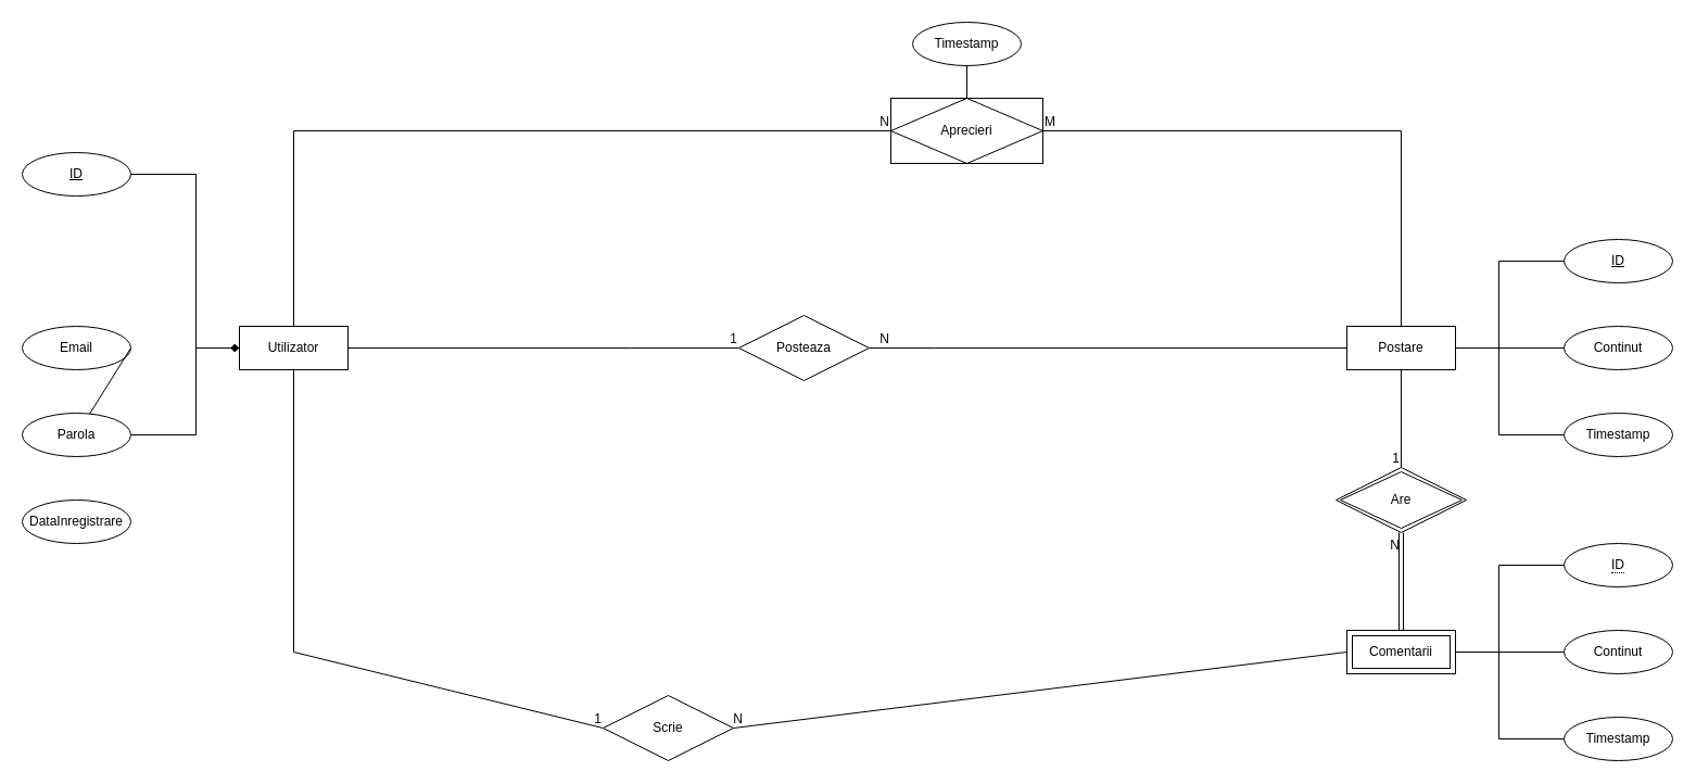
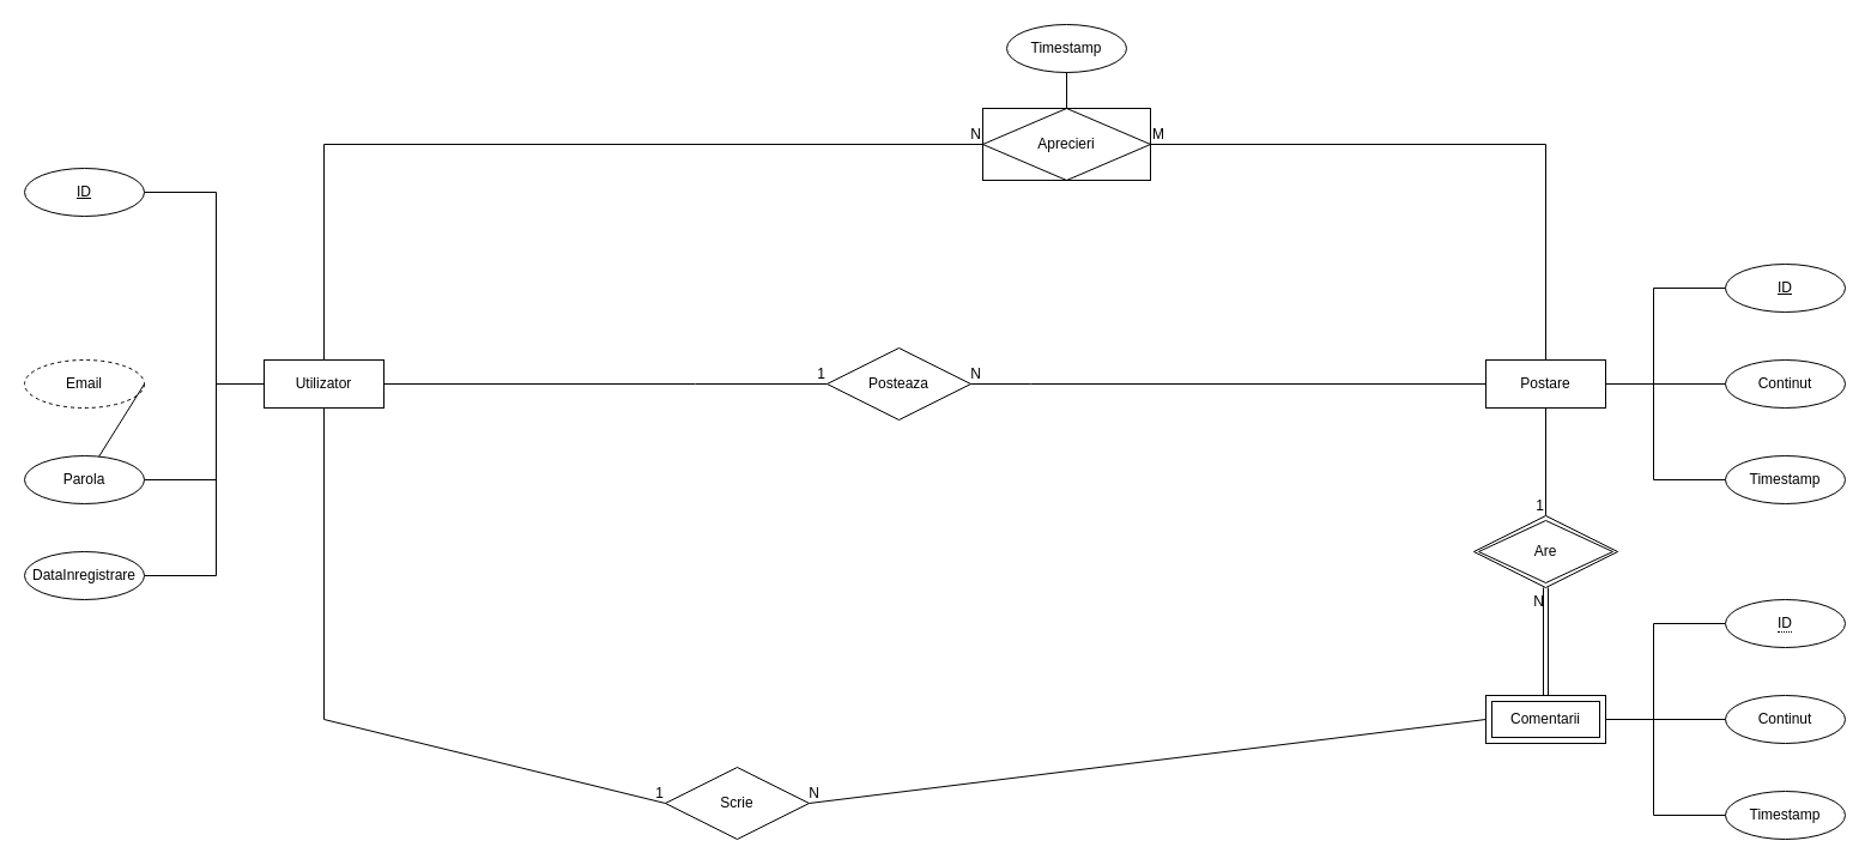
  <mxCell id="0" />
  <mxCell id="1" parent="0" />
  <mxCell id="2" value="Utilizator" style="whiteSpace=wrap;html=1;align=center;" vertex="1" parent="1"><mxGeometry x="220" y="300" width="100" height="40" as="geometry" /></mxCell>
  <mxCell id="3" value="ID" style="ellipse;whiteSpace=wrap;html=1;align=center;fontStyle=4;" vertex="1" parent="1"><mxGeometry x="20" y="140" width="100" height="40" as="geometry" /></mxCell>
- <mxCell id="4" value="Email" style="ellipse;whiteSpace=wrap;html=1;align=center;" vertex="1" parent="1"><mxGeometry x="20" y="300" width="100" height="40" as="geometry" /></mxCell>
+ <mxCell id="4" value="Email" style="ellipse;whiteSpace=wrap;html=1;align=center;dashed=1;" vertex="1" parent="1"><mxGeometry x="20" y="300" width="100" height="40" as="geometry" /></mxCell>
  <mxCell id="5" value="Parola" style="ellipse;whiteSpace=wrap;html=1;align=center;" vertex="1" parent="1"><mxGeometry x="20" y="380" width="100" height="40" as="geometry" /></mxCell>
  <mxCell id="6" value="DataInregistrare" style="ellipse;whiteSpace=wrap;html=1;align=center;" vertex="1" parent="1"><mxGeometry x="20" y="460" width="100" height="40" as="geometry" /></mxCell>
  <mxCell id="7" value="" style="endArrow=none;html=1;rounded=0;entryX=0;entryY=0.5;entryDx=0;entryDy=0;exitX=1;exitY=0.5;exitDx=0;exitDy=0;" edge="1" parent="1" source="3" target="2"><mxGeometry relative="1" as="geometry"><mxPoint x="300" y="360" as="sourcePoint" /><mxPoint x="460" y="360" as="targetPoint" /><Array as="points"><mxPoint x="180" y="160" /><mxPoint x="180" y="320" /></Array></mxGeometry></mxCell>
  <mxCell id="8" value="" style="endArrow=none;html=1;rounded=0;exitX=1;exitY=0.5;exitDx=0;exitDy=0;" edge="1" parent="1" source="4" target="5"><mxGeometry relative="1" as="geometry"><mxPoint x="300" y="360" as="sourcePoint" /><mxPoint x="460" y="360" as="targetPoint" /></mxGeometry></mxCell>
- <mxCell id="9" value="" style="endArrow=diamond;html=1;rounded=0;exitX=1;exitY=0.5;exitDx=0;exitDy=0;entryX=0;entryY=0.5;entryDx=0;entryDy=0;" edge="1" parent="1" source="5" target="2"><mxGeometry relative="1" as="geometry"><mxPoint x="130" y="330" as="sourcePoint" /><mxPoint x="230" y="330" as="targetPoint" /><Array as="points"><mxPoint x="180" y="400" /><mxPoint x="180" y="320" /></Array></mxGeometry></mxCell>
+ <mxCell id="9" value="" style="endArrow=none;html=1;rounded=0;exitX=1;exitY=0.5;exitDx=0;exitDy=0;entryX=0;entryY=0.5;entryDx=0;entryDy=0;" edge="1" parent="1" source="5" target="2"><mxGeometry relative="1" as="geometry"><mxPoint x="130" y="330" as="sourcePoint" /><mxPoint x="230" y="330" as="targetPoint" /><Array as="points"><mxPoint x="180" y="400" /><mxPoint x="180" y="320" /></Array></mxGeometry></mxCell>
+ <mxCell id="10" value="" style="endArrow=none;html=1;rounded=0;exitX=1;exitY=0.5;exitDx=0;exitDy=0;entryX=0;entryY=0.5;entryDx=0;entryDy=0;" edge="1" parent="1" source="6" target="2"><mxGeometry relative="1" as="geometry"><mxPoint x="130" y="410" as="sourcePoint" /><mxPoint x="210" y="340" as="targetPoint" /><Array as="points"><mxPoint x="180" y="480" /><mxPoint x="180" y="320" /></Array></mxGeometry></mxCell>
  <mxCell id="11" value="Postare" style="whiteSpace=wrap;html=1;align=center;" vertex="1" parent="1"><mxGeometry x="1240" y="300" width="100" height="40" as="geometry" /></mxCell>
  <mxCell id="12" value="ID" style="ellipse;whiteSpace=wrap;html=1;align=center;fontStyle=4;" vertex="1" parent="1"><mxGeometry x="1440" y="220" width="100" height="40" as="geometry" /></mxCell>
  <mxCell id="13" value="Continut" style="ellipse;whiteSpace=wrap;html=1;align=center;" vertex="1" parent="1"><mxGeometry x="1440" y="300" width="100" height="40" as="geometry" /></mxCell>
  <mxCell id="14" value="Timestamp" style="ellipse;whiteSpace=wrap;html=1;align=center;" vertex="1" parent="1"><mxGeometry x="1440" y="380" width="100" height="40" as="geometry" /></mxCell>
  <mxCell id="15" value="" style="endArrow=none;html=1;rounded=0;entryX=0;entryY=0.5;entryDx=0;entryDy=0;exitX=1;exitY=0.5;exitDx=0;exitDy=0;" edge="1" parent="1" source="11" target="13"><mxGeometry relative="1" as="geometry"><mxPoint x="1360" y="320" as="sourcePoint" /><mxPoint x="1410" y="330" as="targetPoint" /></mxGeometry></mxCell>
  <mxCell id="16" value="" style="endArrow=none;html=1;rounded=0;entryX=0;entryY=0.5;entryDx=0;entryDy=0;exitX=1;exitY=0.5;exitDx=0;exitDy=0;" edge="1" parent="1" source="11" target="12"><mxGeometry relative="1" as="geometry"><mxPoint x="1290" y="370" as="sourcePoint" /><mxPoint x="1450" y="370" as="targetPoint" /><Array as="points"><mxPoint x="1380" y="320" /><mxPoint x="1380" y="240" /></Array></mxGeometry></mxCell>
  <mxCell id="17" value="" style="endArrow=none;html=1;rounded=0;entryX=0;entryY=0.5;entryDx=0;entryDy=0;exitX=1;exitY=0.5;exitDx=0;exitDy=0;" edge="1" parent="1" source="11" target="14"><mxGeometry relative="1" as="geometry"><mxPoint x="1360" y="370" as="sourcePoint" /><mxPoint x="1490" y="320" as="targetPoint" /><Array as="points"><mxPoint x="1380" y="320" /><mxPoint x="1380" y="400" /></Array></mxGeometry></mxCell>
- <mxCell id="18" value="Posteaza" style="shape=rhombus;perimeter=rhombusPerimeter;whiteSpace=wrap;html=1;align=center;" vertex="1" parent="1"><mxGeometry x="680" y="290" width="120" height="60" as="geometry" /></mxCell>
+ <mxCell id="18" value="Posteaza" style="shape=rhombus;perimeter=rhombusPerimeter;whiteSpace=wrap;html=1;align=center;" vertex="1" parent="1"><mxGeometry x="690" y="290" width="120" height="60" as="geometry" /></mxCell>
  <mxCell id="19" value="" style="endArrow=none;html=1;rounded=0;exitX=1;exitY=0.5;exitDx=0;exitDy=0;entryX=0;entryY=0.5;entryDx=0;entryDy=0;" edge="1" parent="1" source="2" target="18"><mxGeometry relative="1" as="geometry"><mxPoint x="670" y="260" as="sourcePoint" /><mxPoint x="830" y="260" as="targetPoint" /><Array as="points"><mxPoint x="580" y="320" /></Array></mxGeometry></mxCell>
  <mxCell id="20" value="1" style="resizable=0;html=1;whiteSpace=wrap;align=right;verticalAlign=bottom;" connectable="0" vertex="1" parent="19"><mxGeometry x="1" relative="1" as="geometry" /></mxCell>
  <mxCell id="21" value="" style="endArrow=none;html=1;rounded=0;exitX=1;exitY=0.5;exitDx=0;exitDy=0;entryX=0;entryY=0.5;entryDx=0;entryDy=0;" edge="1" parent="1" source="18" target="11"><mxGeometry relative="1" as="geometry"><mxPoint x="630" y="200" as="sourcePoint" /><mxPoint x="790" y="200" as="targetPoint" /><Array as="points"><mxPoint x="860" y="320" /></Array></mxGeometry></mxCell>
  <mxCell id="22" value="N" style="resizable=0;html=1;whiteSpace=wrap;align=right;verticalAlign=bottom;" connectable="0" vertex="1" parent="21"><mxGeometry x="1" relative="1" as="geometry"><mxPoint x="-420" as="offset" /></mxGeometry></mxCell>
  <mxCell id="23" value="Comentarii" style="shape=ext;margin=3;double=1;whiteSpace=wrap;html=1;align=center;" vertex="1" parent="1"><mxGeometry x="1240" y="580" width="100" height="40" as="geometry" /></mxCell>
  <mxCell id="24" value="Continut" style="ellipse;whiteSpace=wrap;html=1;align=center;" vertex="1" parent="1"><mxGeometry x="1440" y="580" width="100" height="40" as="geometry" /></mxCell>
  <mxCell id="25" value="Timestamp" style="ellipse;whiteSpace=wrap;html=1;align=center;" vertex="1" parent="1"><mxGeometry x="1440" y="660" width="100" height="40" as="geometry" /></mxCell>
  <mxCell id="26" value="Scrie" style="shape=rhombus;perimeter=rhombusPerimeter;whiteSpace=wrap;html=1;align=center;" vertex="1" parent="1"><mxGeometry x="555" y="640" width="120" height="60" as="geometry" /></mxCell>
  <mxCell id="27" value="" style="endArrow=none;html=1;rounded=0;exitX=1;exitY=0.5;exitDx=0;exitDy=0;entryX=0;entryY=0.5;entryDx=0;entryDy=0;" edge="1" parent="1" source="23" target="46"><mxGeometry relative="1" as="geometry"><mxPoint x="1210" y="580" as="sourcePoint" /><mxPoint x="1440" y="520" as="targetPoint" /><Array as="points"><mxPoint x="1380" y="600" /><mxPoint x="1380" y="520" /></Array></mxGeometry></mxCell>
  <mxCell id="28" value="" style="endArrow=none;html=1;rounded=0;exitX=1;exitY=0.5;exitDx=0;exitDy=0;entryX=0;entryY=0.5;entryDx=0;entryDy=0;" edge="1" parent="1" source="23" target="24"><mxGeometry relative="1" as="geometry"><mxPoint x="1210" y="580" as="sourcePoint" /><mxPoint x="1370" y="580" as="targetPoint" /></mxGeometry></mxCell>
  <mxCell id="29" value="" style="endArrow=none;html=1;rounded=0;exitX=1;exitY=0.5;exitDx=0;exitDy=0;entryX=0;entryY=0.5;entryDx=0;entryDy=0;" edge="1" parent="1" source="23" target="25"><mxGeometry relative="1" as="geometry"><mxPoint x="1210" y="580" as="sourcePoint" /><mxPoint x="1370" y="580" as="targetPoint" /><Array as="points"><mxPoint x="1380" y="600" /><mxPoint x="1380" y="680" /></Array></mxGeometry></mxCell>
  <mxCell id="30" value="Are" style="shape=rhombus;double=1;perimeter=rhombusPerimeter;whiteSpace=wrap;html=1;align=center;" vertex="1" parent="1"><mxGeometry x="1230" y="430" width="120" height="60" as="geometry" /></mxCell>
  <mxCell id="31" value="" style="endArrow=none;html=1;rounded=0;exitX=0.5;exitY=1;exitDx=0;exitDy=0;entryX=0.5;entryY=0;entryDx=0;entryDy=0;" edge="1" parent="1" source="11" target="30"><mxGeometry relative="1" as="geometry"><mxPoint x="1190" y="480" as="sourcePoint" /><mxPoint x="1350" y="480" as="targetPoint" /></mxGeometry></mxCell>
  <mxCell id="32" value="1" style="resizable=0;html=1;whiteSpace=wrap;align=right;verticalAlign=bottom;" connectable="0" vertex="1" parent="31"><mxGeometry x="1" relative="1" as="geometry" /></mxCell>
  <mxCell id="33" value="" style="shape=link;html=1;rounded=0;entryX=0.5;entryY=0;entryDx=0;entryDy=0;exitX=0.5;exitY=1;exitDx=0;exitDy=0;" edge="1" parent="1" source="30" target="23"><mxGeometry relative="1" as="geometry"><mxPoint x="1180" y="460" as="sourcePoint" /><mxPoint x="1340" y="460" as="targetPoint" /></mxGeometry></mxCell>
  <mxCell id="34" value="N" style="resizable=0;html=1;whiteSpace=wrap;align=right;verticalAlign=bottom;" connectable="0" vertex="1" parent="33"><mxGeometry x="1" relative="1" as="geometry"><mxPoint y="-70" as="offset" /></mxGeometry></mxCell>
  <mxCell id="35" value="" style="endArrow=none;html=1;rounded=0;entryX=1;entryY=0.5;entryDx=0;entryDy=0;exitX=0;exitY=0.5;exitDx=0;exitDy=0;" edge="1" parent="1" source="23" target="26"><mxGeometry relative="1" as="geometry"><mxPoint x="990" y="490" as="sourcePoint" /><mxPoint x="1150" y="490" as="targetPoint" /><Array as="points" /></mxGeometry></mxCell>
  <mxCell id="36" value="N" style="resizable=0;html=1;whiteSpace=wrap;align=right;verticalAlign=bottom;" connectable="0" vertex="1" parent="35"><mxGeometry x="1" relative="1" as="geometry"><mxPoint x="10" as="offset" /></mxGeometry></mxCell>
  <mxCell id="37" value="" style="endArrow=none;html=1;rounded=0;entryX=0;entryY=0.5;entryDx=0;entryDy=0;exitX=0.5;exitY=1;exitDx=0;exitDy=0;" edge="1" parent="1" source="2" target="26"><mxGeometry relative="1" as="geometry"><mxPoint x="460" y="519.71" as="sourcePoint" /><mxPoint x="620" y="519.71" as="targetPoint" /><Array as="points"><mxPoint x="270" y="600" /></Array></mxGeometry></mxCell>
  <mxCell id="38" value="1" style="resizable=0;html=1;whiteSpace=wrap;align=right;verticalAlign=bottom;" connectable="0" vertex="1" parent="37"><mxGeometry x="1" relative="1" as="geometry" /></mxCell>
  <mxCell id="39" value="Aprecieri" style="shape=associativeEntity;whiteSpace=wrap;html=1;align=center;" vertex="1" parent="1"><mxGeometry x="820" y="90" width="140" height="60" as="geometry" /></mxCell>
  <mxCell id="40" value="Timestamp" style="ellipse;whiteSpace=wrap;html=1;align=center;" vertex="1" parent="1"><mxGeometry x="840" y="20" width="100" height="40" as="geometry" /></mxCell>
  <mxCell id="41" value="" style="endArrow=none;html=1;rounded=0;entryX=0.5;entryY=0;entryDx=0;entryDy=0;exitX=0.5;exitY=1;exitDx=0;exitDy=0;" edge="1" parent="1" source="40" target="39"><mxGeometry relative="1" as="geometry"><mxPoint x="710" y="110" as="sourcePoint" /><mxPoint x="870" y="110" as="targetPoint" /></mxGeometry></mxCell>
  <mxCell id="42" value="" style="endArrow=none;html=1;rounded=0;exitX=0.5;exitY=0;exitDx=0;exitDy=0;entryX=0;entryY=0.5;entryDx=0;entryDy=0;" edge="1" parent="1" source="2" target="39"><mxGeometry relative="1" as="geometry"><mxPoint x="540" y="190" as="sourcePoint" /><mxPoint x="700" y="190" as="targetPoint" /><Array as="points"><mxPoint x="270" y="120" /></Array></mxGeometry></mxCell>
  <mxCell id="43" value="N" style="resizable=0;html=1;whiteSpace=wrap;align=right;verticalAlign=bottom;" connectable="0" vertex="1" parent="42"><mxGeometry x="1" relative="1" as="geometry" /></mxCell>
  <mxCell id="44" value="" style="endArrow=none;html=1;rounded=0;entryX=0.5;entryY=0;entryDx=0;entryDy=0;exitX=1;exitY=0.5;exitDx=0;exitDy=0;" edge="1" parent="1" source="39" target="11"><mxGeometry relative="1" as="geometry"><mxPoint x="920" y="190" as="sourcePoint" /><mxPoint x="1080" y="190" as="targetPoint" /><Array as="points"><mxPoint x="1290" y="120" /></Array></mxGeometry></mxCell>
  <mxCell id="45" value="M" style="resizable=0;html=1;whiteSpace=wrap;align=left;verticalAlign=bottom;" connectable="0" vertex="1" parent="44"><mxGeometry x="-1" relative="1" as="geometry" /></mxCell>
  <mxCell id="46" value="&lt;span style=&quot;border-bottom: 1px dotted&quot;&gt;ID&lt;/span&gt;" style="ellipse;whiteSpace=wrap;html=1;align=center;" vertex="1" parent="1"><mxGeometry x="1440" y="500" width="100" height="40" as="geometry" /></mxCell>
